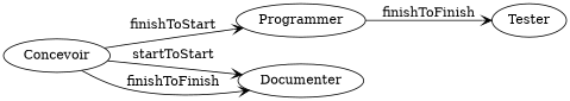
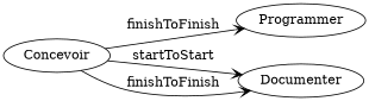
  digraph {
    rankdir=LR
    edge [arrowhead=vee]
    Concevoir
    Programmer
    Documenter
-   Tester
-   Concevoir -> Programmer [label=finishToStart]
+   Concevoir -> Programmer [label=finishToFinish]
    Concevoir -> Documenter [label=startToStart]
    Concevoir -> Documenter [label=finishToFinish]
-   Programmer -> Tester [label=finishToFinish]
  }
